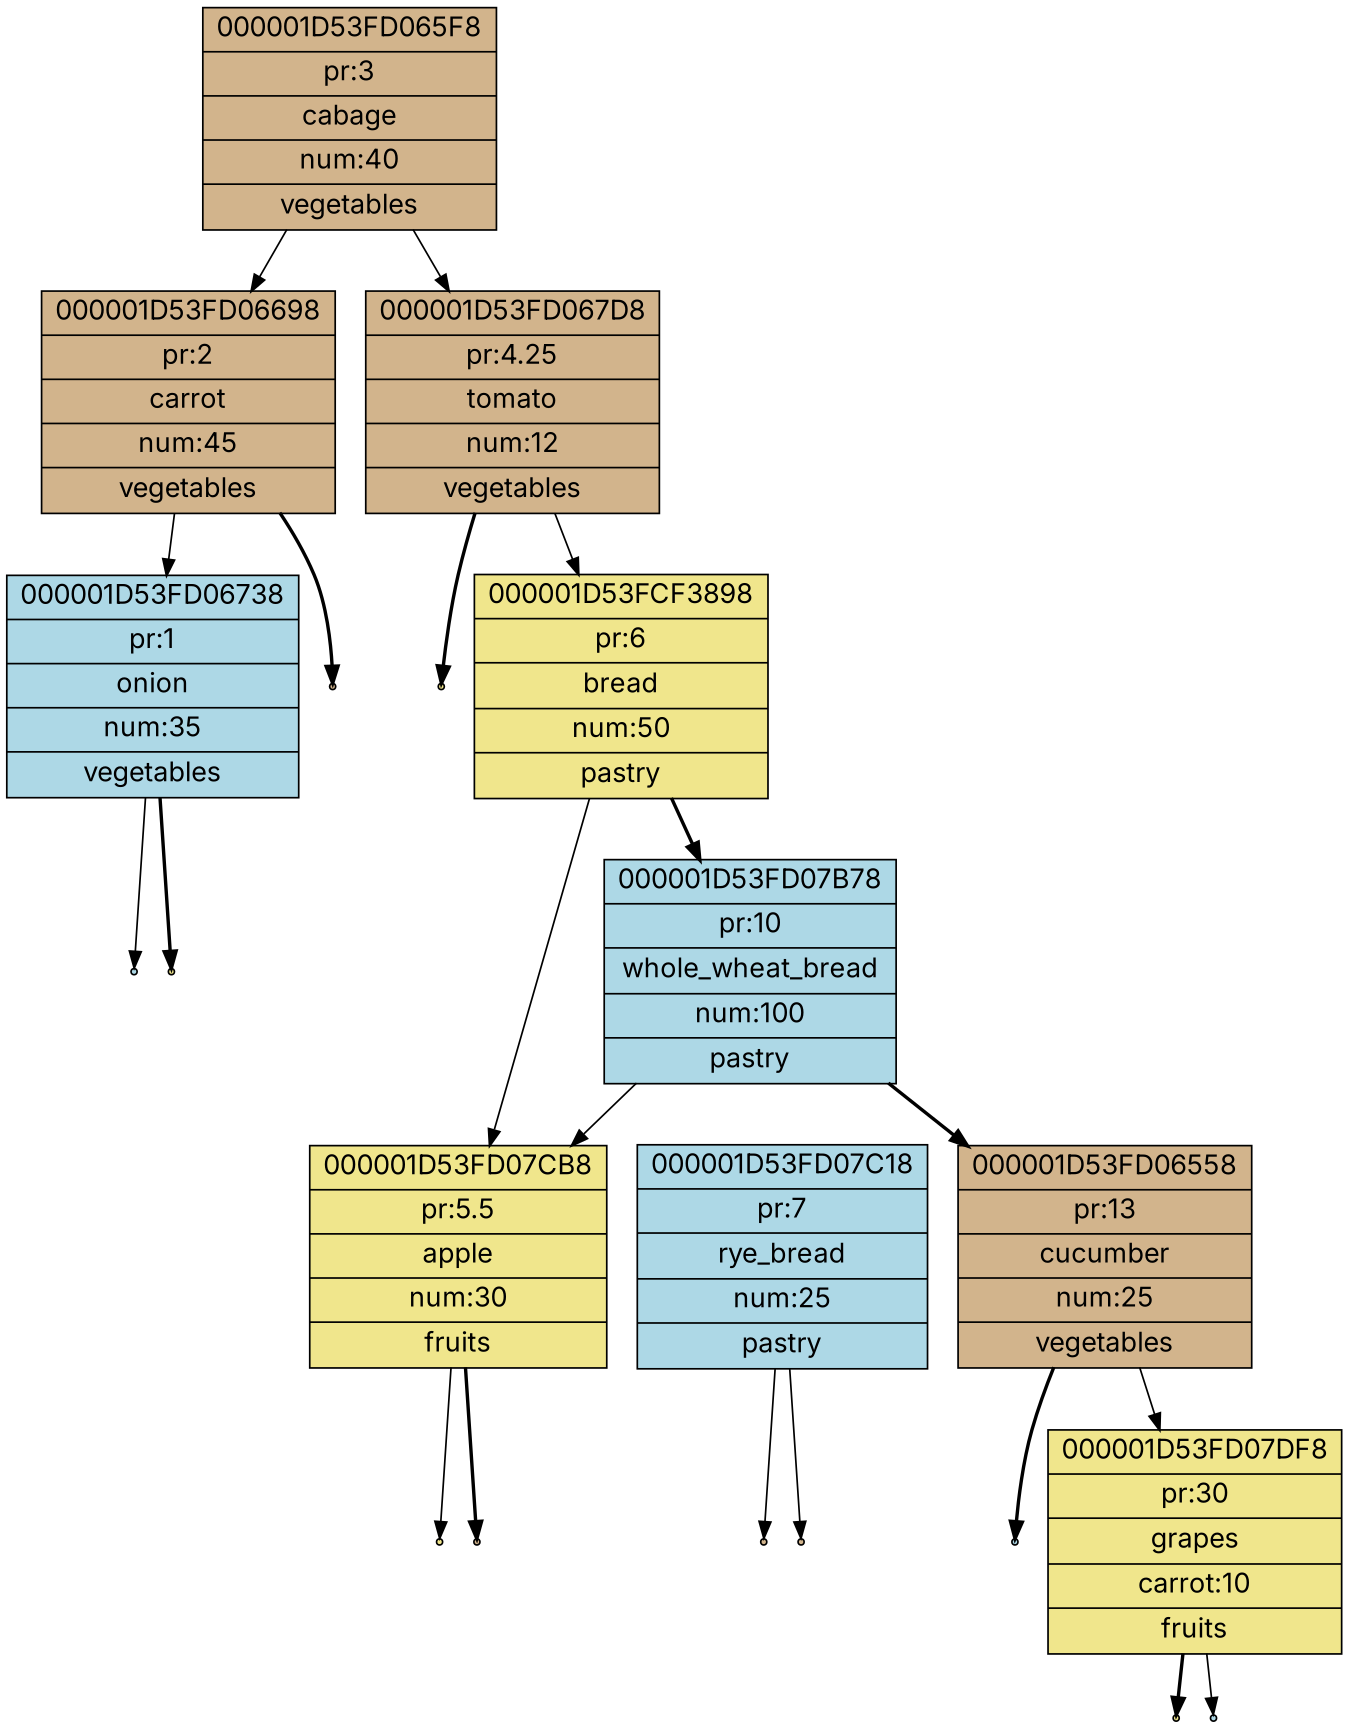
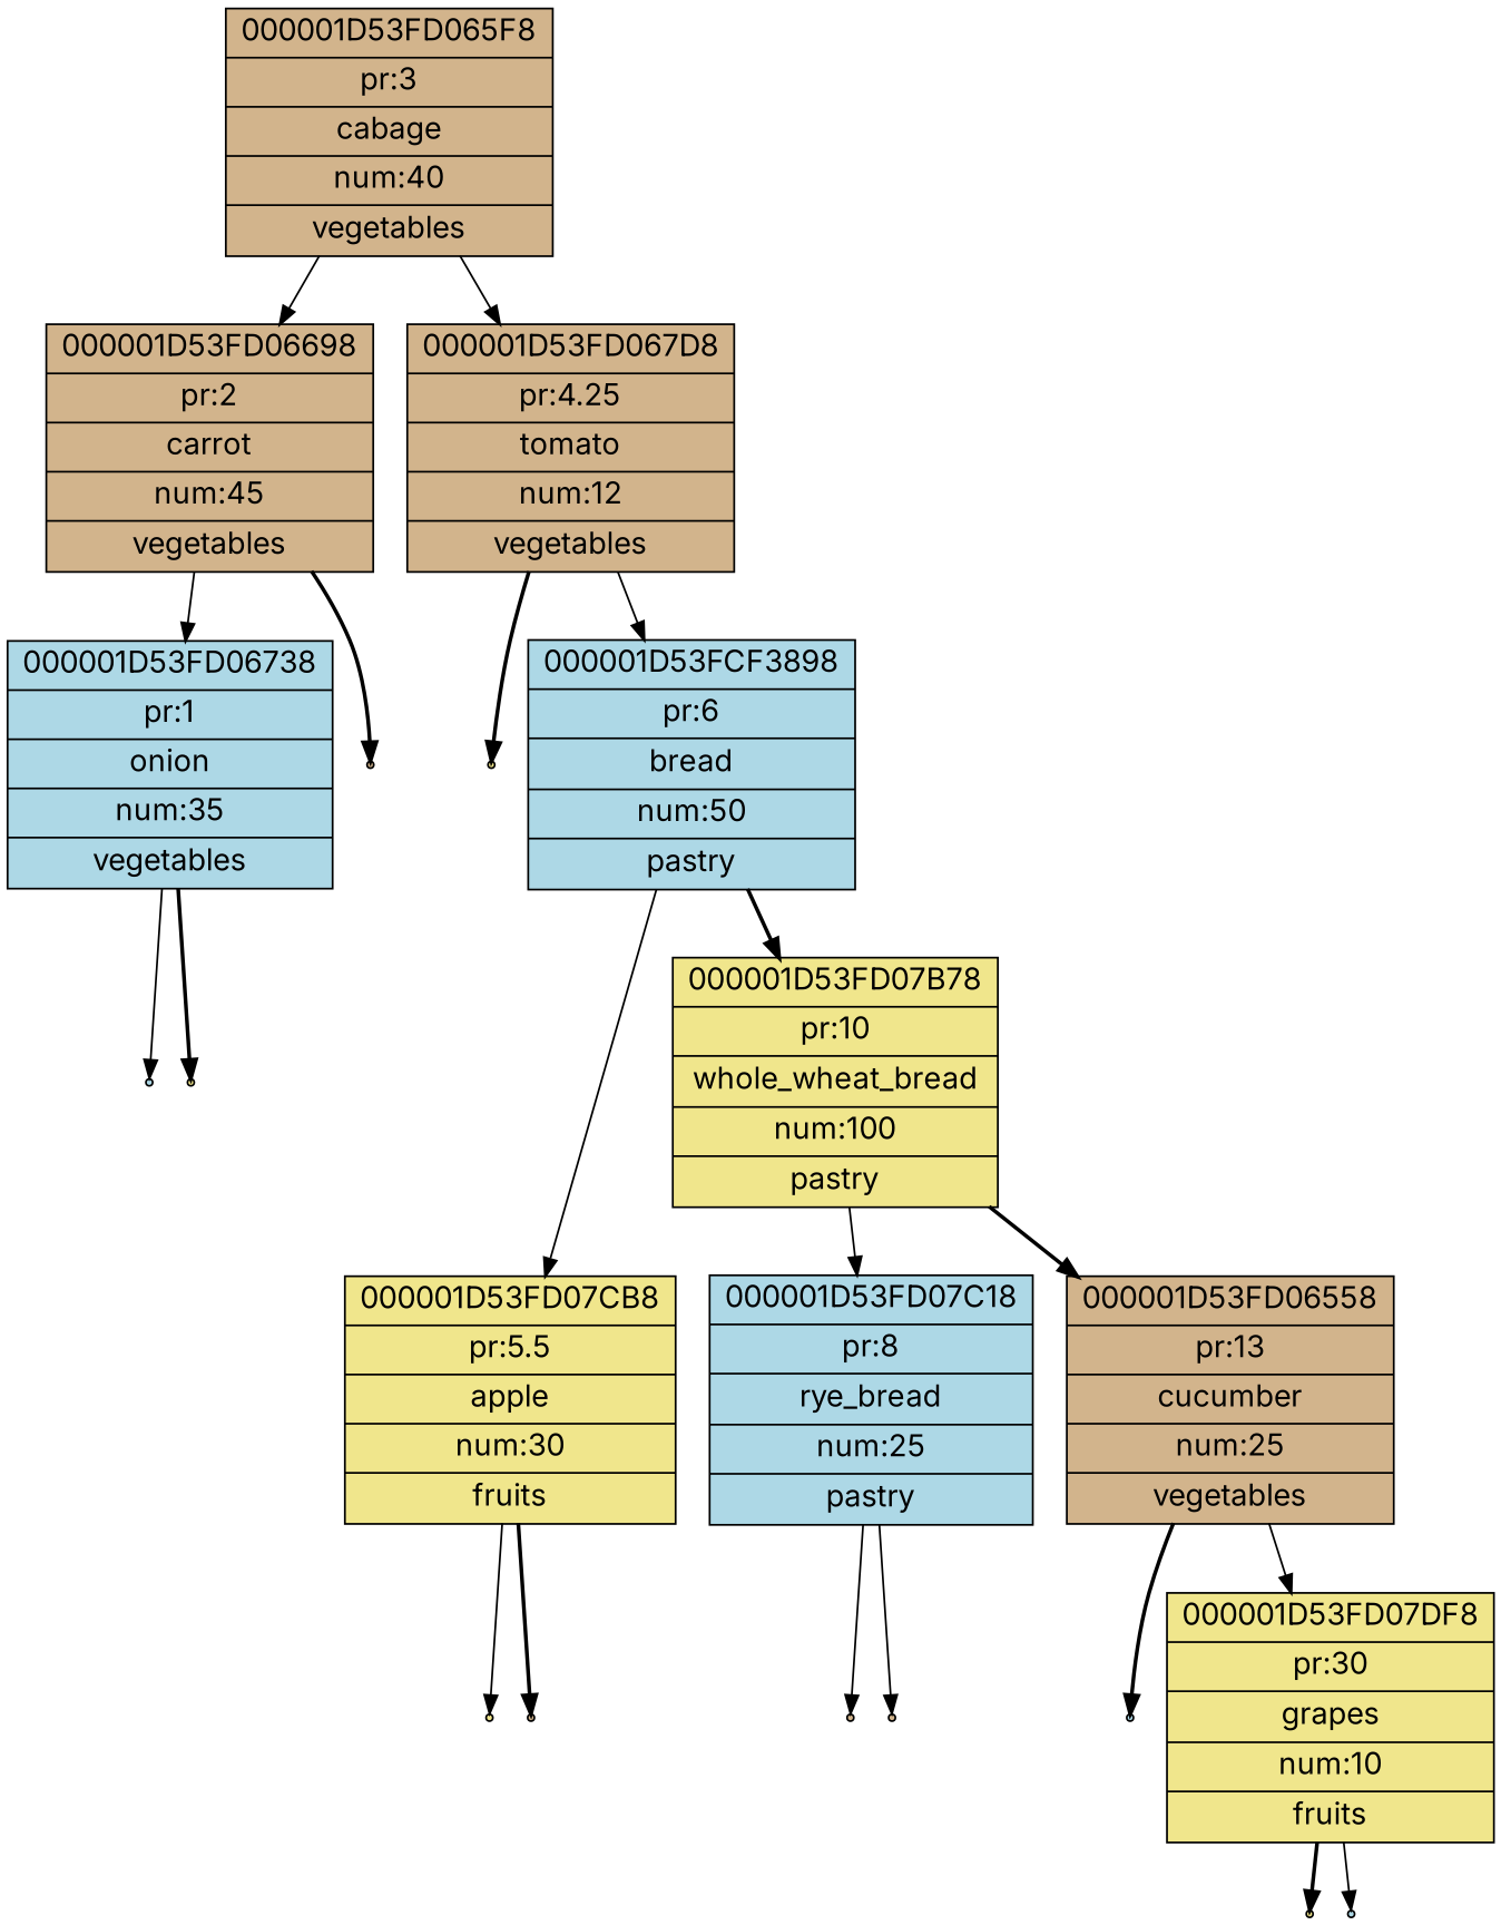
  digraph {
    fontname=Inter
    node [fillcolor=tan fontname=Inter fontsize=16 shape=point style=filled]
    edge [fontname=Inter style=solid]
    n1 [label="{000001D53FD065F8|pr:3|cabage|num:40|vegetables}" shape=record]
    n2 [label="{000001D53FD06698|pr:2|carrot|num:45|vegetables}" shape=record]
    n3 [label="{000001D53FD067D8|pr:4.25|tomato|num:12|vegetables}" shape=record]
    n4 [fillcolor=lightblue label="{000001D53FD06738|pr:1|onion|num:35|vegetables}" shape=record]
    null50
    null51 [fillcolor=khaki]
-   n7 [fillcolor=khaki label="{000001D53FCF3898|pr:6|bread|num:50|pastry}" shape=record]
+   n7 [fillcolor=lightblue label="{000001D53FCF3898|pr:6|bread|num:50|pastry}" shape=record]
    null48 [fillcolor=lightblue]
    null49 [fillcolor=khaki]
    n10 [fillcolor=khaki label="{000001D53FD07CB8|pr:5.5|apple|num:30|fruits}" shape=record]
-   n11 [fillcolor=lightblue label="{000001D53FD07B78|pr:10|whole_wheat_bread|num:100|pastry}" shape=record]
+   n11 [fillcolor=khaki label="{000001D53FD07B78|pr:10|whole_wheat_bread|num:100|pastry}" shape=record]
    null52 [fillcolor=khaki]
    null53
-   n14 [fillcolor=lightblue label="{000001D53FD07C18|pr:7|rye_bread|num:25|pastry}" shape=record]
+   n14 [fillcolor=lightblue label="{000001D53FD07C18|pr:8|rye_bread|num:25|pastry}" shape=record]
    n15 [label="{000001D53FD06558|pr:13|cucumber|num:25|vegetables}" shape=record]
    null54
    null55
    null56 [fillcolor=lightblue]
-   n19 [fillcolor=khaki label="{000001D53FD07DF8|pr:30|grapes|carrot:10|fruits}" shape=record]
+   n19 [fillcolor=khaki label="{000001D53FD07DF8|pr:30|grapes|num:10|fruits}" shape=record]
    null57 [fillcolor=khaki]
    null58 [fillcolor=lightblue]
    n1 -> n2
    n1 -> n3
    n2 -> n4
    n2 -> null50 [style=bold]
    n3 -> null51 [style=bold]
    n3 -> n7
    n4 -> null48
    n4 -> null49 [style=bold]
    n7 -> n10
    n7 -> n11 [style=bold]
    n10 -> null52
    n10 -> null53 [style=bold]
-   n11 -> n10
+   n11 -> n14
    n11 -> n15 [style=bold]
    n14 -> null54
    n14 -> null55
    n15 -> null56 [style=bold]
    n15 -> n19
    n19 -> null57 [style=bold]
    n19 -> null58
  }
